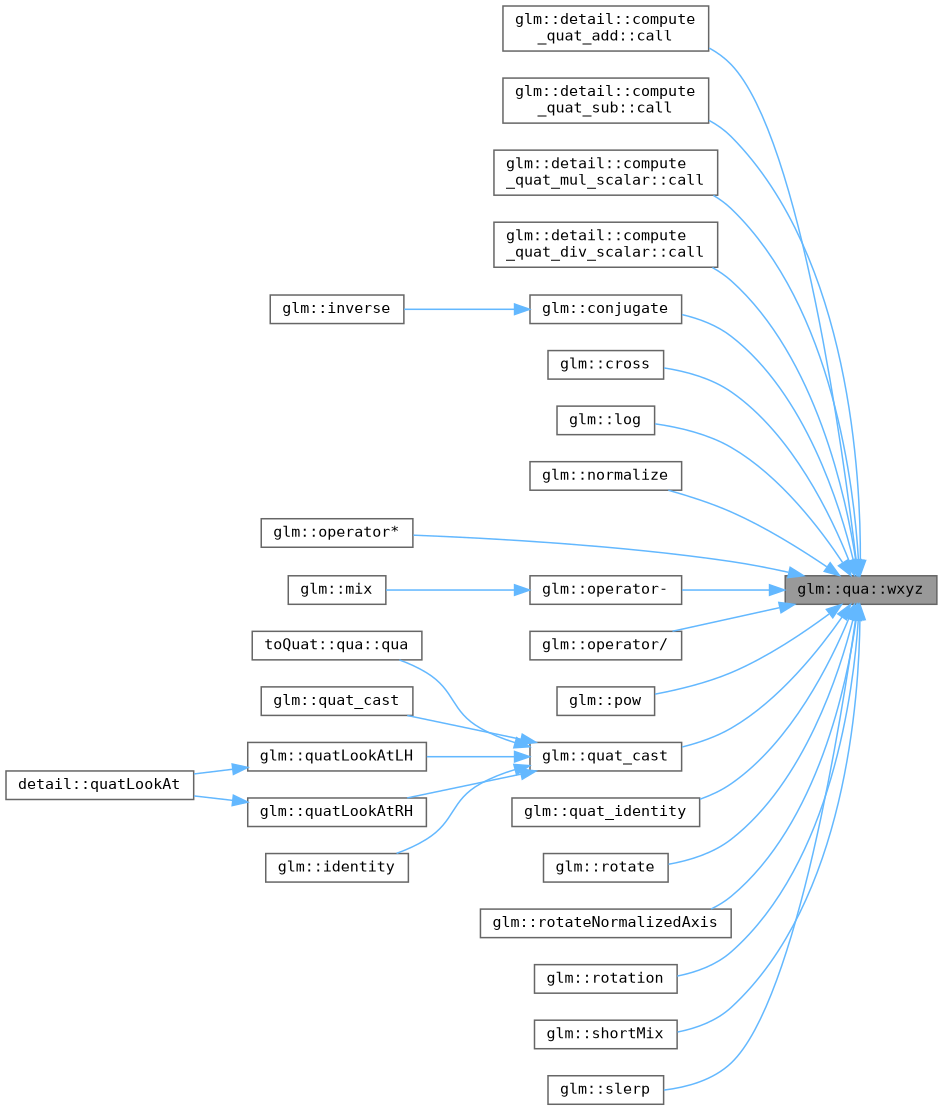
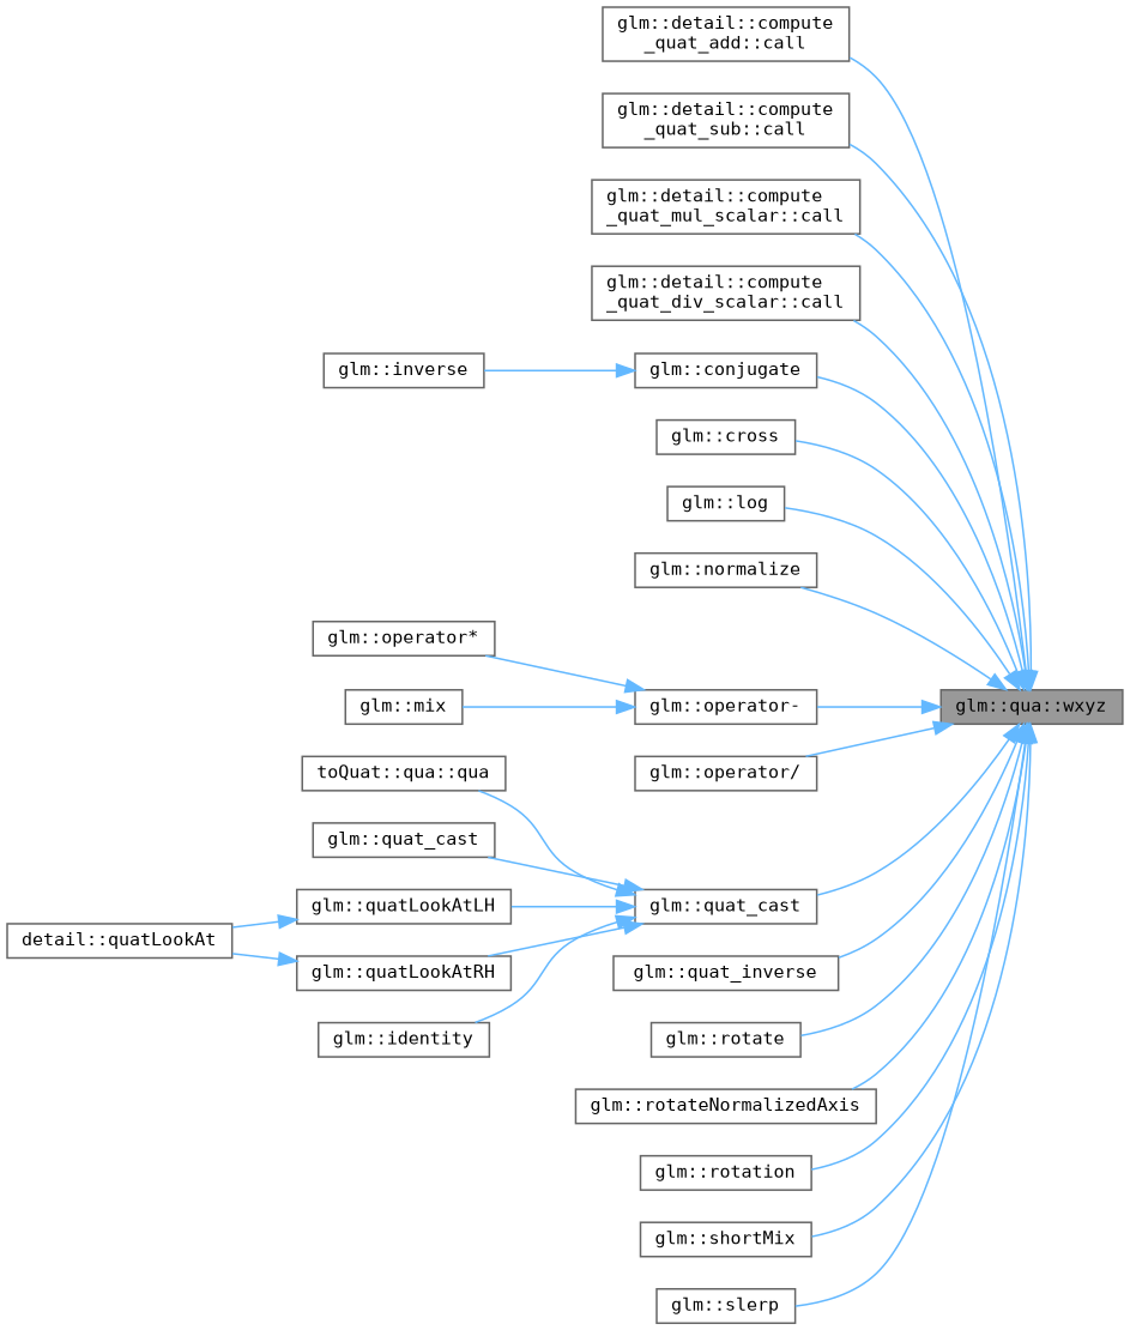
  digraph {
    rankdir=RL
    node [color=grey40 fillcolor=white fontname=Terminal fontsize=10 shape=box style=filled]
    edge [color=steelblue1 dir=back fontname=Terminal fontsize=10 labelfontname=Helvetica labelfontsize=10 style=solid]
    n1 [color=gray40 fillcolor=grey60 fontcolor=black height=0.2 label="glm::qua::wxyz" width=0.4]
    n2 [height=0.2 label="glm::detail::compute\l_quat_add::call" width=0.4]
    n3 [height=0.2 label="glm::detail::compute\l_quat_sub::call" width=0.4]
    n4 [height=0.2 label="glm::detail::compute\l_quat_mul_scalar::call" width=0.4]
    n5 [height=0.2 label="glm::detail::compute\l_quat_div_scalar::call" width=0.4]
    n6 [height=0.2 label="glm::conjugate" width=0.4]
    n7 [height=0.2 label="glm::cross" width=0.4]
    n8 [height=0.2 label="glm::log" width=0.4]
    n9 [height=0.2 label="glm::normalize" width=0.4]
    n10 [height=0.2 label="glm::operator*" width=0.4]
    n11 [height=0.2 label="glm::operator-" width=0.4]
    n12 [height=0.2 label="glm::operator/" width=0.4]
-   n13 [height=0.2 label="glm::pow" width=0.4]
    n14 [height=0.2 label="glm::quat_cast" width=0.4]
-   n15 [height=0.2 label="glm::quat_identity" width=0.4]
+   n15 [height=0.2 label="glm::quat_inverse" width=0.4]
    n16 [height=0.2 label="glm::rotate" width=0.4]
    n17 [height=0.2 label="glm::rotateNormalizedAxis" width=0.4]
    n18 [height=0.2 label="glm::rotation" width=0.4]
    n19 [height=0.2 label="glm::shortMix" width=0.4]
    n20 [height=0.2 label="glm::slerp" width=0.4]
    n21 [height=0.2 label="glm::inverse" width=0.4]
    n22 [height=0.2 label="glm::mix" width=0.4]
    n23 [height=0.2 label="toQuat::qua::qua" width=0.4]
    n24 [height=0.2 label="glm::quat_cast" width=0.4]
    n25 [height=0.2 label="glm::quatLookAtLH" width=0.4]
    n26 [height=0.2 label="glm::quatLookAtRH" width=0.4]
    n27 [height=0.2 label="glm::identity" width=0.4]
    n28 [height=0.2 label="detail::quatLookAt" width=0.4]
    n1 -> n2
    n1 -> n3
    n1 -> n4
    n1 -> n5
    n1 -> n6
    n1 -> n7
    n1 -> n8
    n1 -> n9
-   n1 -> n10
+   n11 -> n10
    n1 -> n11
    n1 -> n12
-   n1 -> n13
    n1 -> n14
    n1 -> n15
    n1 -> n16
    n1 -> n17
    n1 -> n18
    n1 -> n19
    n1 -> n20
    n6 -> n21
    n11 -> n22
    n14 -> n23
    n14 -> n24
    n14 -> n25
    n14 -> n26
    n14 -> n27
    n25 -> n28
    n26 -> n28
  }
